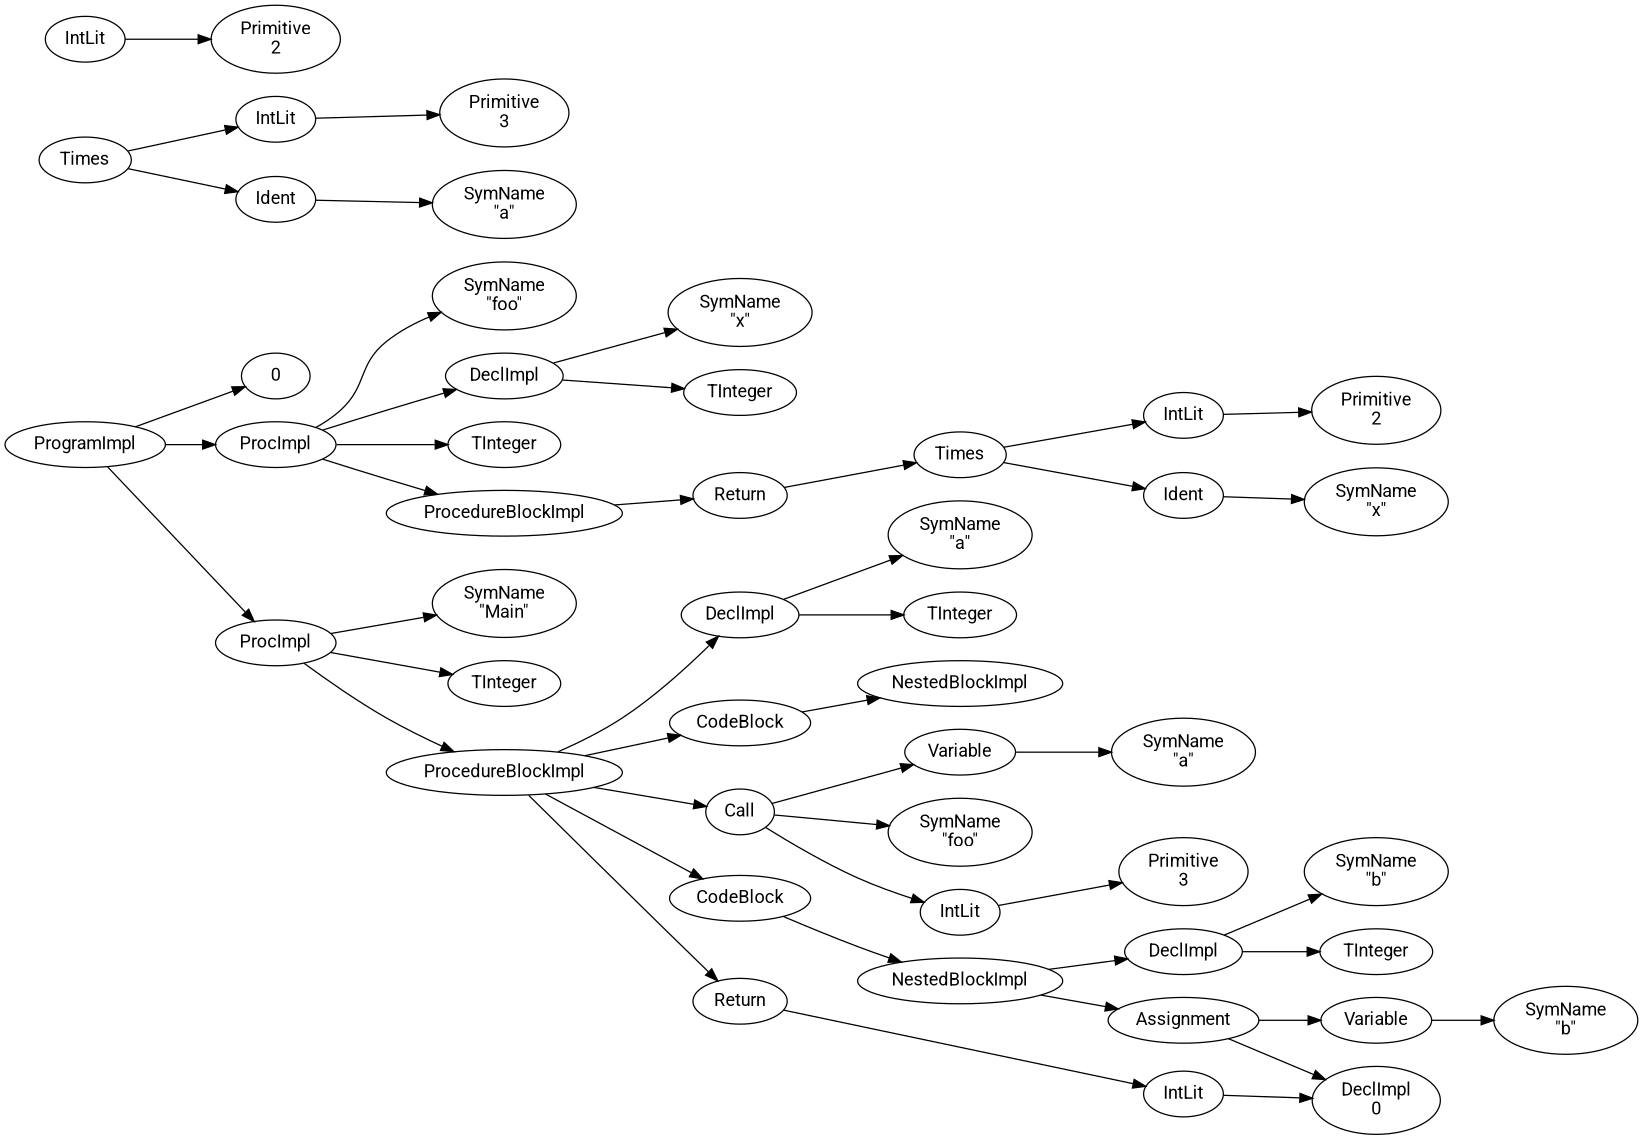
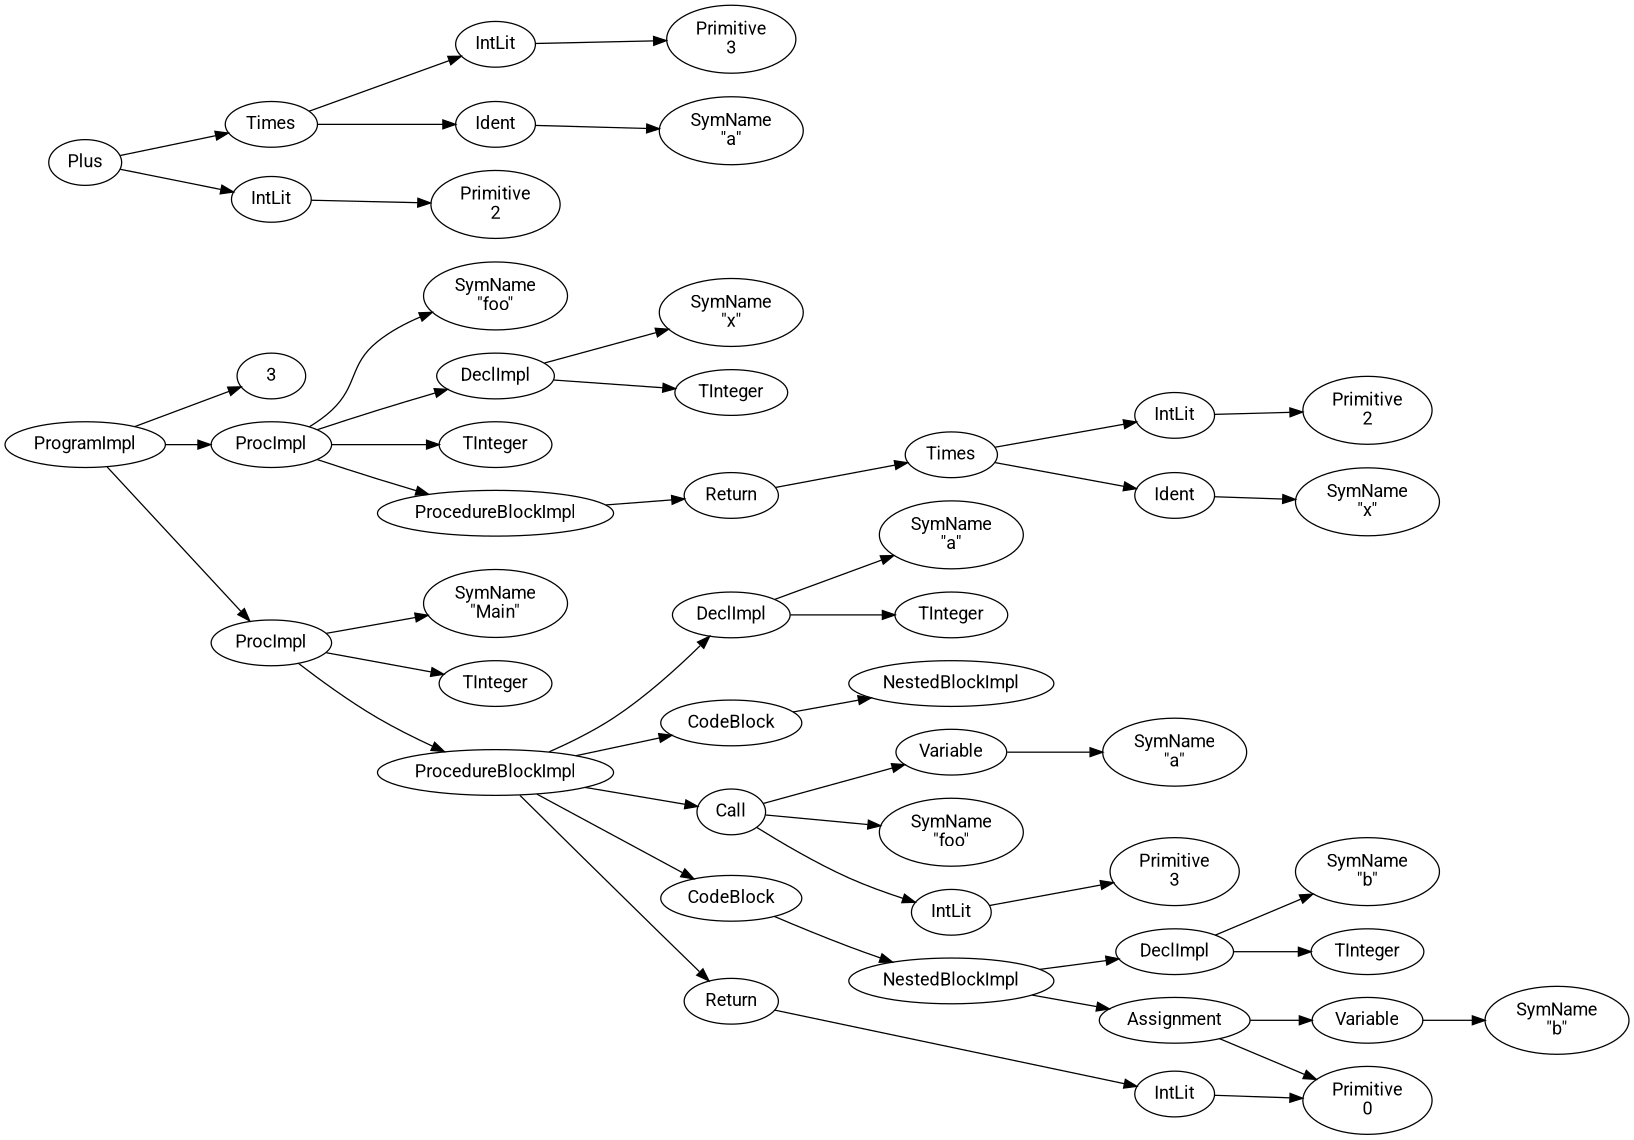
  digraph {
    fontname=Roboto
    rankdir=LR
    node [fontname=Roboto]
    edge [fontname=Roboto]
    n1 [label=ProgramImpl]
-   0
+   0 [label=3]
    n3 [label=ProcImpl]
    n4 [label=ProcImpl]
    n5 [label="SymName\n\"foo\""]
    n6 [label=DeclImpl]
    n7 [label=TInteger]
    n8 [label=ProcedureBlockImpl]
    n9 [label="SymName\n\"Main\""]
    n10 [label=TInteger]
    n11 [label=ProcedureBlockImpl]
    n12 [label="SymName\n\"x\""]
    n13 [label=TInteger]
    n14 [label=Return]
    n15 [label=Times]
    n16 [label=IntLit]
    n17 [label=Ident]
    n18 [label="Primitive\n2"]
    n19 [label="SymName\n\"x\""]
    n20 [label=DeclImpl]
    n21 [label=CodeBlock]
    n22 [label=Call]
    n23 [label=CodeBlock]
    n24 [label=Return]
    n25 [label="SymName\n\"a\""]
    n26 [label=TInteger]
    n27 [label=NestedBlockImpl]
    n28 [label=Variable]
    n29 [label="SymName\n\"foo\""]
    n30 [label=IntLit]
    n31 [label=NestedBlockImpl]
    n32 [label=IntLit]
    n33 [label="SymName\n\"a\""]
    n34 [label="Primitive\n3"]
    n35 [label=DeclImpl]
    n36 [label=Assignment]
    n37 [label="SymName\n\"b\""]
    n38 [label=TInteger]
    n39 [label=Variable]
-   n40 [label="DeclImpl\n0"]
+   n40 [label="Primitive\n0"]
    n41 [label="SymName\n\"b\""]
+   n42 [label=Plus]
    n43 [label=Times]
    n44 [label=IntLit]
    n45 [label=IntLit]
    n46 [label=Ident]
    n47 [label="Primitive\n2"]
    n48 [label="Primitive\n3"]
    n49 [label="SymName\n\"a\""]
    n1 -> 0
    n1 -> n3
    n1 -> n4
    n3 -> n5
    n3 -> n6
    n3 -> n7
    n3 -> n8
    n4 -> n9
    n4 -> n10
    n4 -> n11
    n6 -> n12
    n6 -> n13
    n8 -> n14
    n11 -> n20
    n11 -> n21
    n11 -> n22
    n11 -> n23
    n11 -> n24
    n14 -> n15
    n15 -> n16
    n15 -> n17
    n16 -> n18
    n17 -> n19
    n20 -> n25
    n20 -> n26
    n21 -> n27
    n22 -> n28
    n22 -> n29
    n22 -> n30
    n23 -> n31
    n24 -> n32
    n28 -> n33
    n30 -> n34
    n31 -> n35
    n31 -> n36
    n32 -> n40
    n35 -> n37
    n35 -> n38
    n36 -> n39
    n36 -> n40
    n39 -> n41
+   n42 -> n43
+   n42 -> n44
    n43 -> n45
    n43 -> n46
    n44 -> n47
    n45 -> n48
    n46 -> n49
  }
